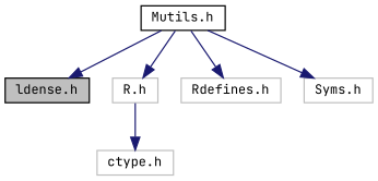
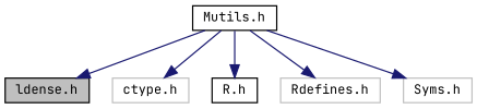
  digraph {
    fontname="JetBrains Mono"
    node [color=grey75 fillcolor=white fontname="JetBrains Mono" fontsize=10 shape=record style=filled]
    edge [color=midnightblue fontname="JetBrains Mono" fontsize=10 labelfontname="FreeSans.ttf" labelfontsize=10 style=solid]
    n1 [color=black fillcolor=grey75 fontcolor=black height=0.2 label="ldense.h" width=0.4]
    n2 [color=black height=0.2 label="Mutils.h" width=0.4]
    n3 [height=0.2 label="ctype.h" width=0.4]
-   n4 [height=0.2 label="R.h" width=0.4]
+   n4 [color=black height=0.2 label="R.h" width=0.4]
    n5 [height=0.2 label="Rdefines.h" width=0.4]
    n6 [height=0.2 label="Syms.h" width=0.4]
    n2 -> n1
-   n4 -> n3
+   n2 -> n3
    n2 -> n4
    n2 -> n5
    n2 -> n6
  }
